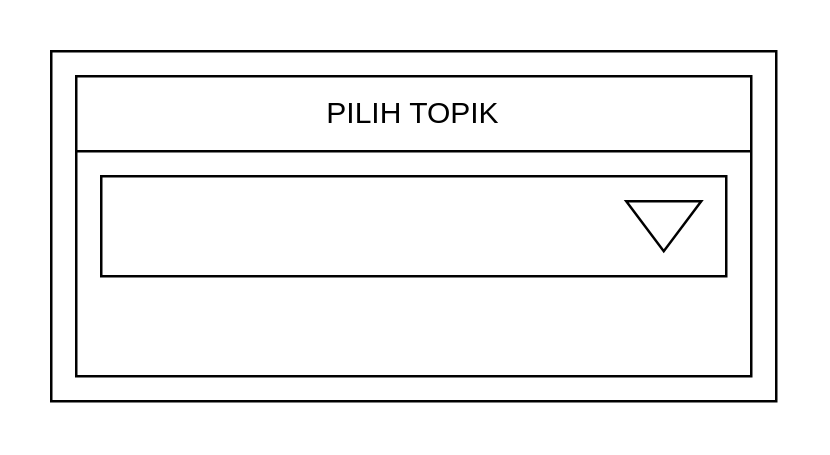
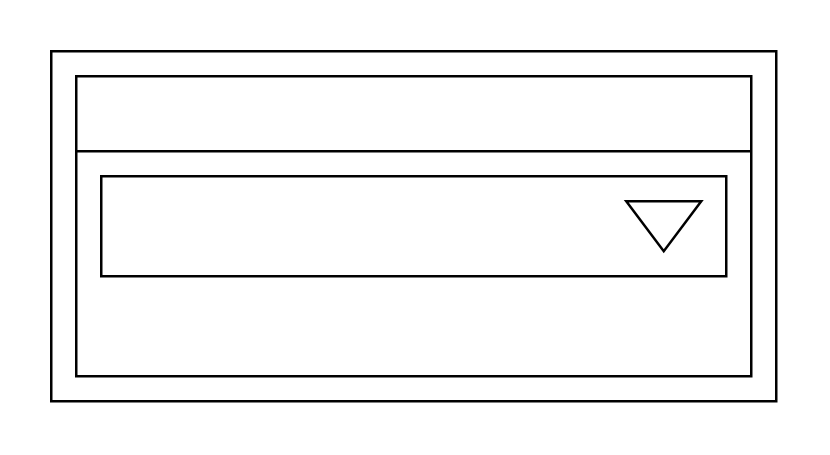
  <mxCell id="0" />
  <mxCell id="1" parent="0" />
  <mxCell id="2" value="" style="rounded=0;whiteSpace=wrap;html=1;" vertex="1" parent="1"><mxGeometry x="20" y="20" width="290" height="140" as="geometry" /></mxCell>
  <mxCell id="3" value="" style="rounded=0;whiteSpace=wrap;html=1;" vertex="1" parent="1"><mxGeometry x="30" y="30" width="270" height="120" as="geometry" /></mxCell>
  <mxCell id="4" value="" style="endArrow=none;html=1;rounded=0;" edge="1" parent="1"><mxGeometry width="50" height="50" relative="1" as="geometry"><mxPoint x="30" y="60" as="sourcePoint" /><mxPoint x="300" y="60" as="targetPoint" /></mxGeometry></mxCell>
- <mxCell id="5" value="PILIH TOPIK" style="text;html=1;strokeColor=none;fillColor=none;align=center;verticalAlign=middle;whiteSpace=wrap;rounded=0;" vertex="1" parent="1"><mxGeometry x="110" y="30" width="110" height="30" as="geometry" /></mxCell>
  <mxCell id="6" value="" style="rounded=0;whiteSpace=wrap;html=1;" vertex="1" parent="1"><mxGeometry x="40" y="70" width="250" height="40" as="geometry" /></mxCell>
  <mxCell id="7" value="" style="triangle;whiteSpace=wrap;html=1;rotation=90;" vertex="1" parent="1"><mxGeometry x="255" y="75" width="20" height="30" as="geometry" /></mxCell>
